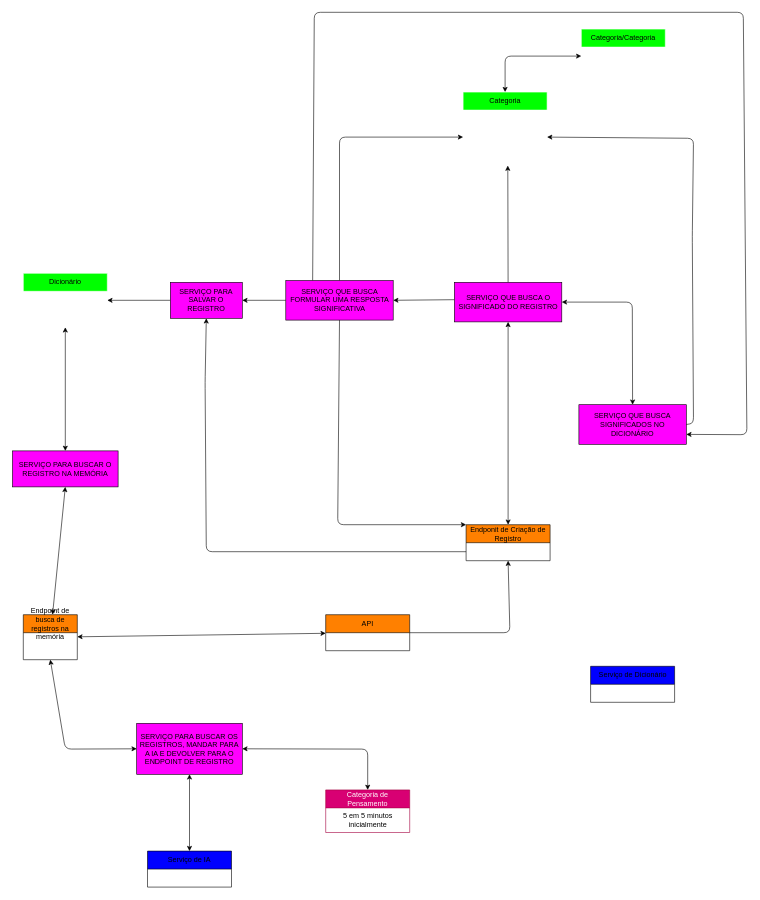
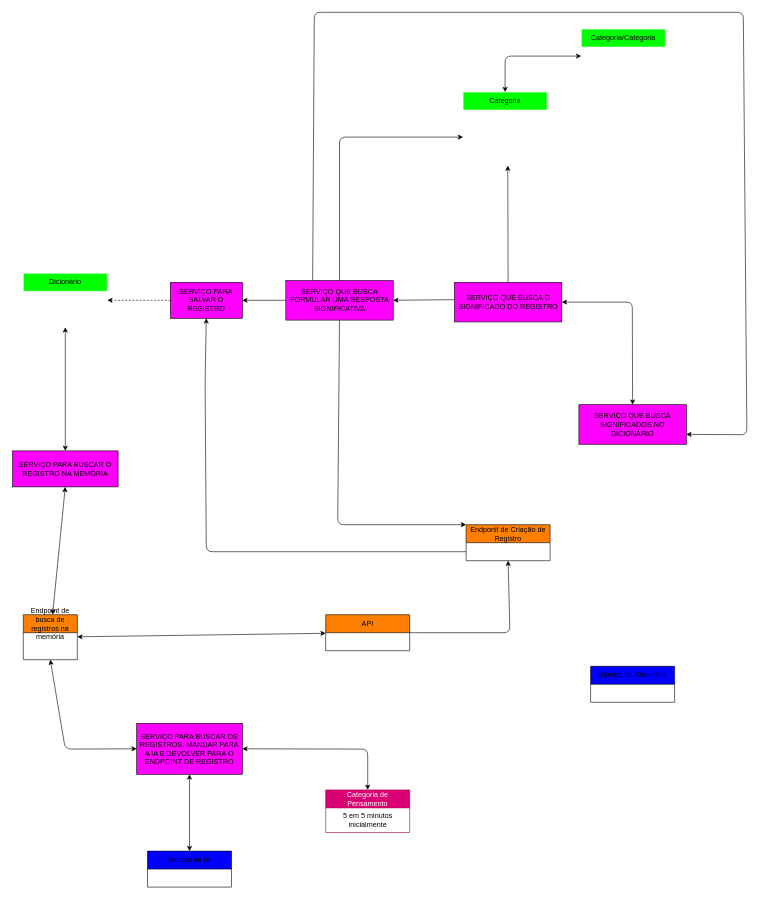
  <mxCell id="0" />
  <mxCell id="1" parent="0" />
  <mxCell id="2" value="" style="edgeStyle=none;html=1;" parent="1" edge="1"><mxGeometry relative="1" as="geometry"><mxPoint x="429" y="811" as="sourcePoint" /></mxGeometry></mxCell>
  <mxCell id="3" style="edgeStyle=none;html=1;exitX=0;exitY=0.5;exitDx=0;exitDy=0;entryX=1;entryY=0.5;entryDx=0;entryDy=0;" parent="1" edge="1"><mxGeometry relative="1" as="geometry"><mxPoint x="260" y="563" as="targetPoint" /></mxGeometry></mxCell>
  <mxCell id="4" style="edgeStyle=none;html=1;entryX=0.5;entryY=0;entryDx=0;entryDy=0;" parent="1" edge="1"><mxGeometry relative="1" as="geometry"><mxPoint x="427.769" y="593" as="sourcePoint" /></mxGeometry></mxCell>
  <mxCell id="5" value="" style="edgeStyle=none;html=1;" parent="1" edge="1"><mxGeometry relative="1" as="geometry"><mxPoint x="497" y="562.11" as="sourcePoint" /></mxGeometry></mxCell>
  <mxCell id="6" style="edgeStyle=none;html=1;exitX=0.5;exitY=1;exitDx=0;exitDy=0;entryX=0.5;entryY=0;entryDx=0;entryDy=0;" parent="1" edge="1"><mxGeometry relative="1" as="geometry"><mxPoint x="429" y="701" as="sourcePoint" /></mxGeometry></mxCell>
  <mxCell id="7" value="" style="edgeStyle=none;html=1;fontColor=#FFFFFF;entryX=0.5;entryY=1;entryDx=0;entryDy=0;exitX=1;exitY=0.5;exitDx=0;exitDy=0;" parent="1" source="9" target="12" edge="1"><mxGeometry relative="1" as="geometry"><Array as="points"><mxPoint x="849" y="1054" /></Array></mxGeometry></mxCell>
  <mxCell id="8" value="" style="edgeStyle=none;html=1;startArrow=classic;startFill=1;" edge="1" parent="1" source="9" target="39"><mxGeometry relative="1" as="geometry" /></mxCell>
  <mxCell id="9" value="API" style="swimlane;fontStyle=0;childLayout=stackLayout;horizontal=1;startSize=30;horizontalStack=0;resizeParent=1;resizeParentMax=0;resizeLast=0;collapsible=1;marginBottom=0;whiteSpace=wrap;html=1;fillColor=#FF8000;" parent="1" vertex="1"><mxGeometry x="542" y="1024" width="140" height="60" as="geometry" /></mxCell>
  <mxCell id="10" style="edgeStyle=none;html=1;exitX=0;exitY=0.75;exitDx=0;exitDy=0;entryX=0.5;entryY=1;entryDx=0;entryDy=0;startArrow=none;startFill=0;" parent="1" source="12" target="23" edge="1"><mxGeometry relative="1" as="geometry"><Array as="points"><mxPoint x="343" y="919" /><mxPoint x="341" y="637" /></Array></mxGeometry></mxCell>
- <mxCell id="11" style="edgeStyle=none;html=1;exitX=0.5;exitY=0;exitDx=0;exitDy=0;entryX=0.5;entryY=1;entryDx=0;entryDy=0;startArrow=classic;startFill=1;" parent="1" source="12" target="26" edge="1"><mxGeometry relative="1" as="geometry"><Array as="points" /></mxGeometry></mxCell>
  <mxCell id="12" value="Endponit de Criação de Registro" style="swimlane;fontStyle=0;childLayout=stackLayout;horizontal=1;startSize=30;horizontalStack=0;resizeParent=1;resizeParentMax=0;resizeLast=0;collapsible=1;marginBottom=0;whiteSpace=wrap;html=1;fillColor=#FF8000;" parent="1" vertex="1"><mxGeometry x="776" y="874" width="140" height="60" as="geometry" /></mxCell>
  <mxCell id="13" style="edgeStyle=none;html=1;exitX=0.5;exitY=0;exitDx=0;exitDy=0;entryX=0;entryY=0.5;entryDx=0;entryDy=0;startArrow=classic;startFill=1;" edge="1" parent="1" source="14" target="44"><mxGeometry relative="1" as="geometry"><Array as="points"><mxPoint x="841" y="93" /></Array></mxGeometry></mxCell>
  <mxCell id="14" value="Categoria" style="swimlane;fontStyle=0;childLayout=stackLayout;horizontal=1;startSize=30;horizontalStack=0;resizeParent=1;resizeParentMax=0;resizeLast=0;collapsible=1;marginBottom=0;whiteSpace=wrap;html=1;labelBackgroundColor=none;strokeColor=#FFFFFF;fontColor=#000000;fillColor=#00FF00;" parent="1" vertex="1"><mxGeometry x="771" y="153" width="140" height="120" as="geometry" /></mxCell>
  <mxCell id="15" value="nome" style="text;strokeColor=none;fillColor=none;align=left;verticalAlign=middle;spacingLeft=4;spacingRight=4;overflow=hidden;points=[[0,0.5],[1,0.5]];portConstraint=eastwest;rotatable=0;whiteSpace=wrap;html=1;labelBackgroundColor=none;fontColor=#FFFFFF;" parent="14" vertex="1"><mxGeometry y="30" width="140" height="30" as="geometry" /></mxCell>
  <mxCell id="16" value="inicialmente" style="text;strokeColor=none;fillColor=none;align=left;verticalAlign=middle;spacingLeft=4;spacingRight=4;overflow=hidden;points=[[0,0.5],[1,0.5]];portConstraint=eastwest;rotatable=0;whiteSpace=wrap;html=1;labelBackgroundColor=none;fontColor=#FFFFFF;" parent="14" vertex="1"><mxGeometry y="60" width="140" height="30" as="geometry" /></mxCell>
  <mxCell id="17" value="valor" style="text;strokeColor=none;fillColor=none;align=left;verticalAlign=middle;spacingLeft=4;spacingRight=4;overflow=hidden;points=[[0,0.5],[1,0.5]];portConstraint=eastwest;rotatable=0;whiteSpace=wrap;html=1;labelBackgroundColor=none;fontColor=#FFFFFF;" parent="14" vertex="1"><mxGeometry y="90" width="140" height="30" as="geometry" /></mxCell>
  <mxCell id="18" value="Dicionário" style="swimlane;fontStyle=0;childLayout=stackLayout;horizontal=1;startSize=30;horizontalStack=0;resizeParent=1;resizeParentMax=0;resizeLast=0;collapsible=1;marginBottom=0;whiteSpace=wrap;html=1;labelBackgroundColor=none;strokeColor=#FFFFFF;fontColor=#000000;fillColor=#00FF00;" parent="1" vertex="1"><mxGeometry x="38" y="455" width="140" height="90" as="geometry" /></mxCell>
  <mxCell id="19" value="registro" style="text;strokeColor=none;fillColor=none;align=left;verticalAlign=middle;spacingLeft=4;spacingRight=4;overflow=hidden;points=[[0,0.5],[1,0.5]];portConstraint=eastwest;rotatable=0;whiteSpace=wrap;html=1;labelBackgroundColor=none;fontColor=#FFFFFF;" parent="18" vertex="1"><mxGeometry y="30" width="140" height="30" as="geometry" /></mxCell>
  <mxCell id="20" value="data" style="text;strokeColor=none;fillColor=none;align=left;verticalAlign=middle;spacingLeft=4;spacingRight=4;overflow=hidden;points=[[0,0.5],[1,0.5]];portConstraint=eastwest;rotatable=0;whiteSpace=wrap;html=1;labelBackgroundColor=none;fontColor=#FFFFFF;" parent="18" vertex="1"><mxGeometry y="60" width="140" height="30" as="geometry" /></mxCell>
  <mxCell id="21" value="Serviço de Dicionário" style="swimlane;fontStyle=0;childLayout=stackLayout;horizontal=1;startSize=30;horizontalStack=0;resizeParent=1;resizeParentMax=0;resizeLast=0;collapsible=1;marginBottom=0;whiteSpace=wrap;html=1;fillColor=#0000FF;" parent="1" vertex="1"><mxGeometry x="983.5" y="1110" width="140" height="60" as="geometry" /></mxCell>
- <mxCell id="22" style="edgeStyle=none;html=1;exitX=0;exitY=0.5;exitDx=0;exitDy=0;entryX=1;entryY=0.5;entryDx=0;entryDy=0;startArrow=none;startFill=0;" parent="1" source="23" target="19" edge="1"><mxGeometry relative="1" as="geometry" /></mxCell>
+ <mxCell id="22" style="edgeStyle=none;html=1;exitX=0;exitY=0.5;exitDx=0;exitDy=0;entryX=1;entryY=0.5;entryDx=0;entryDy=0;startArrow=none;startFill=0;dashed=1;" parent="1" source="23" target="19" edge="1"><mxGeometry relative="1" as="geometry" /></mxCell>
  <mxCell id="23" value="SERVIÇO PARA SALVAR O REGISTRO" style="whiteSpace=wrap;html=1;fillColor=#FF00FF;fontStyle=0;startSize=30;" parent="1" vertex="1"><mxGeometry x="283" y="470" width="120" height="60" as="geometry" /></mxCell>
  <mxCell id="24" style="edgeStyle=none;html=1;exitX=0.5;exitY=0;exitDx=0;exitDy=0;entryX=0.532;entryY=1.083;entryDx=0;entryDy=0;entryPerimeter=0;startArrow=none;startFill=0;" parent="1" source="26" target="17" edge="1"><mxGeometry relative="1" as="geometry"><mxPoint x="846.98" y="305.99" as="targetPoint" /></mxGeometry></mxCell>
  <mxCell id="25" style="edgeStyle=none;html=1;exitX=1;exitY=0.5;exitDx=0;exitDy=0;entryX=0.5;entryY=0;entryDx=0;entryDy=0;startArrow=classic;startFill=1;" parent="1" source="26" target="28" edge="1"><mxGeometry relative="1" as="geometry"><Array as="points"><mxPoint x="1053" y="503" /></Array></mxGeometry></mxCell>
  <mxCell id="26" value="SERVIÇO QUE BUSCA O SIGNIFICADO DO REGISTRO" style="whiteSpace=wrap;html=1;fillColor=#FF00FF;fontStyle=0;startSize=30;" parent="1" vertex="1"><mxGeometry x="756.5" y="470" width="179" height="66" as="geometry" /></mxCell>
- <mxCell id="27" style="edgeStyle=none;html=1;exitX=1;exitY=0.5;exitDx=0;exitDy=0;entryX=1;entryY=0.5;entryDx=0;entryDy=0;startArrow=none;startFill=0;endArrow=classic;endFill=1;" parent="1" source="28" target="16" edge="1"><mxGeometry relative="1" as="geometry"><Array as="points"><mxPoint x="1155" y="705" /><mxPoint x="1153" y="394" /><mxPoint x="1155" y="230" /></Array></mxGeometry></mxCell>
  <mxCell id="28" value="SERVIÇO QUE BUSCA SIGNIFICADOS NO DICIONÁRIO" style="whiteSpace=wrap;html=1;fillColor=#FF00FF;fontStyle=0;startSize=30;" parent="1" vertex="1"><mxGeometry x="964" y="674" width="179" height="66" as="geometry" /></mxCell>
  <mxCell id="29" style="edgeStyle=none;html=1;exitX=0.5;exitY=1;exitDx=0;exitDy=0;entryX=0;entryY=0;entryDx=0;entryDy=0;startArrow=none;startFill=0;" parent="1" source="34" target="12" edge="1"><mxGeometry relative="1" as="geometry"><Array as="points"><mxPoint x="562" y="874" /></Array></mxGeometry></mxCell>
  <mxCell id="30" style="edgeStyle=none;html=1;exitX=0;exitY=0.5;exitDx=0;exitDy=0;startArrow=none;startFill=0;entryX=1;entryY=0.5;entryDx=0;entryDy=0;" parent="1" source="34" target="23" edge="1"><mxGeometry relative="1" as="geometry"><mxPoint x="474" y="622" as="targetPoint" /></mxGeometry></mxCell>
  <mxCell id="31" style="edgeStyle=none;html=1;exitX=1;exitY=0.5;exitDx=0;exitDy=0;startArrow=classic;startFill=1;endArrow=none;endFill=0;" parent="1" source="34" edge="1"><mxGeometry relative="1" as="geometry"><mxPoint x="756" y="499" as="targetPoint" /><Array as="points" /></mxGeometry></mxCell>
  <mxCell id="32" style="edgeStyle=none;html=1;exitX=0.5;exitY=0;exitDx=0;exitDy=0;entryX=0;entryY=0.5;entryDx=0;entryDy=0;fontColor=#000000;startArrow=none;startFill=0;endArrow=classic;endFill=1;" parent="1" source="34" target="16" edge="1"><mxGeometry relative="1" as="geometry"><Array as="points"><mxPoint x="565" y="228" /></Array></mxGeometry></mxCell>
  <mxCell id="33" style="edgeStyle=none;html=1;exitX=0.25;exitY=0;exitDx=0;exitDy=0;entryX=1;entryY=0.75;entryDx=0;entryDy=0;fontColor=#000000;startArrow=none;startFill=0;endArrow=classic;endFill=1;" parent="1" source="34" target="28" edge="1"><mxGeometry relative="1" as="geometry"><Array as="points"><mxPoint x="523" y="20" /><mxPoint x="1238" y="20" /><mxPoint x="1244" y="724" /></Array></mxGeometry></mxCell>
  <mxCell id="34" value="SERVIÇO QUE BUSCA FORMULAR UMA RESPOSTA SIGNIFICATIVA" style="whiteSpace=wrap;html=1;fillColor=#FF00FF;fontStyle=0;startSize=30;" parent="1" vertex="1"><mxGeometry x="475.5" y="467" width="179" height="66" as="geometry" /></mxCell>
  <mxCell id="35" style="edgeStyle=none;html=1;exitX=0.5;exitY=0;exitDx=0;exitDy=0;entryX=1;entryY=0.5;entryDx=0;entryDy=0;startArrow=classic;startFill=1;" edge="1" parent="1" source="36" target="48"><mxGeometry relative="1" as="geometry"><Array as="points"><mxPoint x="612" y="1248" /></Array></mxGeometry></mxCell>
  <mxCell id="36" value="Categoria de Pensamento" style="swimlane;fontStyle=0;childLayout=stackLayout;horizontal=1;startSize=30;horizontalStack=0;resizeParent=1;resizeParentMax=0;resizeLast=0;collapsible=1;marginBottom=0;whiteSpace=wrap;html=1;fillColor=#d80073;fontColor=#ffffff;strokeColor=#A50040;" vertex="1" parent="1"><mxGeometry x="542" y="1316" width="140" height="71" as="geometry" /></mxCell>
  <mxCell id="37" value="5 em 5 minutos&lt;br&gt;inicialmente" style="text;html=1;align=center;verticalAlign=middle;resizable=0;points=[];autosize=1;strokeColor=none;fillColor=none;" vertex="1" parent="36"><mxGeometry y="30" width="140" height="41" as="geometry" /></mxCell>
  <mxCell id="38" style="edgeStyle=none;html=1;entryX=0.5;entryY=1;entryDx=0;entryDy=0;startArrow=classic;startFill=1;" edge="1" parent="1" source="39" target="41"><mxGeometry relative="1" as="geometry" /></mxCell>
  <mxCell id="39" value="Endpoint de busca de registros na memória" style="swimlane;fontStyle=0;childLayout=stackLayout;horizontal=1;startSize=30;horizontalStack=0;resizeParent=1;resizeParentMax=0;resizeLast=0;collapsible=1;marginBottom=0;whiteSpace=wrap;html=1;fillColor=#FF8000;" vertex="1" parent="1"><mxGeometry x="38" y="1024" width="90" height="75" as="geometry" /></mxCell>
  <mxCell id="40" style="edgeStyle=none;html=1;exitX=0.5;exitY=0;exitDx=0;exitDy=0;startArrow=classic;startFill=1;" edge="1" parent="1" source="41" target="20"><mxGeometry relative="1" as="geometry" /></mxCell>
  <mxCell id="41" value="SERVIÇO PARA BUSCAR O REGISTRO NA MEMÓRIA" style="whiteSpace=wrap;html=1;fillColor=#FF00FF;fontStyle=0;startSize=30;" vertex="1" parent="1"><mxGeometry x="20" y="751" width="176" height="60" as="geometry" /></mxCell>
  <mxCell id="42" value="Serviço de IA" style="swimlane;fontStyle=0;childLayout=stackLayout;horizontal=1;startSize=30;horizontalStack=0;resizeParent=1;resizeParentMax=0;resizeLast=0;collapsible=1;marginBottom=0;whiteSpace=wrap;html=1;fillColor=#0000FF;" vertex="1" parent="1"><mxGeometry x="245" y="1418" width="140" height="60" as="geometry" /></mxCell>
  <mxCell id="43" value="Categoria/Categoria" style="swimlane;fontStyle=0;childLayout=stackLayout;horizontal=1;startSize=30;horizontalStack=0;resizeParent=1;resizeParentMax=0;resizeLast=0;collapsible=1;marginBottom=0;whiteSpace=wrap;html=1;labelBackgroundColor=none;strokeColor=#FFFFFF;fontColor=#000000;fillColor=#00FF00;" vertex="1" parent="1"><mxGeometry x="968" y="48" width="140" height="90" as="geometry" /></mxCell>
  <mxCell id="44" value="id_sub_categoria" style="text;strokeColor=none;fillColor=none;align=left;verticalAlign=middle;spacingLeft=4;spacingRight=4;overflow=hidden;points=[[0,0.5],[1,0.5]];portConstraint=eastwest;rotatable=0;whiteSpace=wrap;html=1;labelBackgroundColor=none;fontColor=#FFFFFF;" vertex="1" parent="43"><mxGeometry y="30" width="140" height="30" as="geometry" /></mxCell>
  <mxCell id="45" value="id_categoria" style="text;strokeColor=none;fillColor=none;align=left;verticalAlign=middle;spacingLeft=4;spacingRight=4;overflow=hidden;points=[[0,0.5],[1,0.5]];portConstraint=eastwest;rotatable=0;whiteSpace=wrap;html=1;labelBackgroundColor=none;fontColor=#FFFFFF;" vertex="1" parent="43"><mxGeometry y="60" width="140" height="30" as="geometry" /></mxCell>
  <mxCell id="46" style="edgeStyle=none;html=1;exitX=0.5;exitY=1;exitDx=0;exitDy=0;startArrow=classic;startFill=1;entryX=0.5;entryY=0;entryDx=0;entryDy=0;" edge="1" parent="1" source="48" target="42"><mxGeometry relative="1" as="geometry"><mxPoint x="315.273" y="1353" as="targetPoint" /></mxGeometry></mxCell>
  <mxCell id="47" style="edgeStyle=none;html=1;exitX=0;exitY=0.5;exitDx=0;exitDy=0;startArrow=classic;startFill=1;entryX=0.5;entryY=1;entryDx=0;entryDy=0;" edge="1" parent="1" source="48" target="39"><mxGeometry relative="1" as="geometry"><mxPoint x="105.273" y="1129.364" as="targetPoint" /><Array as="points"><mxPoint x="108" y="1248" /></Array></mxGeometry></mxCell>
  <mxCell id="48" value="SERVIÇO PARA BUSCAR OS REGISTROS, MANDAR PARA A IA E DEVOLVER PARA O ENDPOINT DE REGISTRO" style="whiteSpace=wrap;html=1;fillColor=#FF00FF;fontStyle=0;startSize=30;" vertex="1" parent="1"><mxGeometry x="227" y="1205" width="176" height="85" as="geometry" /></mxCell>
